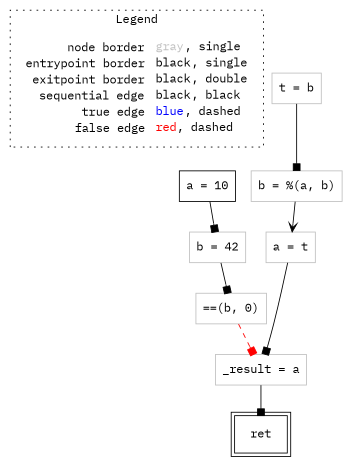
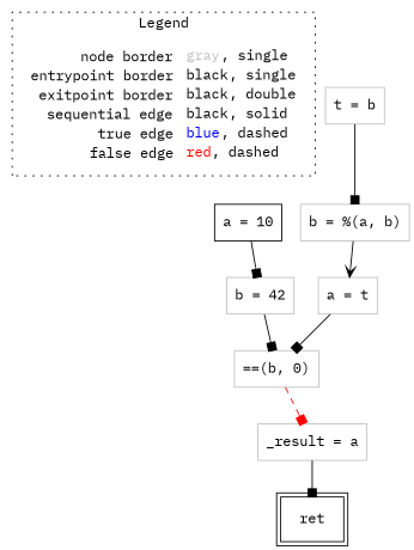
  digraph {
    fontname="IBM Plex Mono"
    node [fontname="IBM Plex Mono" shape=rect color=gray]
    edge [arrowhead=box color=black fontname="IBM Plex Mono"]
-   n1 [label=<<table border="0" cellpadding="2" cellspacing="0" cellborder="0"><tr><td align="right">node border&nbsp;</td><td align="left"><font color="gray">gray</font>, single</td></tr><tr><td align="right">entrypoint border&nbsp;</td><td align="left"><font color="black">black</font>, single</td></tr><tr><td align="right">exitpoint border&nbsp;</td><td align="left"><font color="black">black</font>, double</td></tr><tr><td align="right">sequential edge&nbsp;</td><td align="left"><font color="black">black</font>, black</td></tr><tr><td align="right">true edge&nbsp;</td><td align="left"><font color="blue">blue</font>, dashed</td></tr><tr><td align="right">false edge&nbsp;</td><td align="left"><font color="red">red</font>, dashed</td></tr></table>> shape=plaintext color=""]
+   n1 [label=<<table border="0" cellpadding="2" cellspacing="0" cellborder="0"><tr><td align="right">node border&nbsp;</td><td align="left"><font color="gray">gray</font>, single</td></tr><tr><td align="right">entrypoint border&nbsp;</td><td align="left"><font color="black">black</font>, single</td></tr><tr><td align="right">exitpoint border&nbsp;</td><td align="left"><font color="black">black</font>, double</td></tr><tr><td align="right">sequential edge&nbsp;</td><td align="left"><font color="black">black</font>, solid</td></tr><tr><td align="right">true edge&nbsp;</td><td align="left"><font color="blue">blue</font>, dashed</td></tr><tr><td align="right">false edge&nbsp;</td><td align="left"><font color="red">red</font>, dashed</td></tr></table>> shape=plaintext color=""]
    n2 [color=black label=<a = 10>]
    n3 [label=<b = 42>]
    n4 [label=<==(b, 0)>]
    n5 [label=<_result = a>]
    n6 [color=black label=<ret> peripheries=2]
    n7 [label=<t = b>]
    n8 [label=<b = %(a, b)>]
    n9 [label=<a = t>]
    subgraph cluster_1 {
      label=Legend
      style=dotted
      n1
    }
    n2 -> n3
    n3 -> n4
    n4 -> n5 [color=red style=dashed]
    n5 -> n6
    n7 -> n8
    n8 -> n9 [arrowhead=vee]
-   n9 -> n5
+   n9 -> n4
  }
